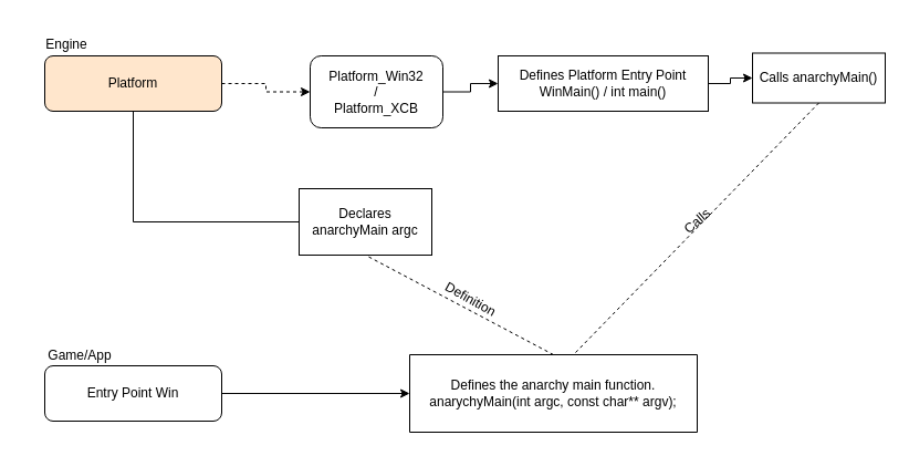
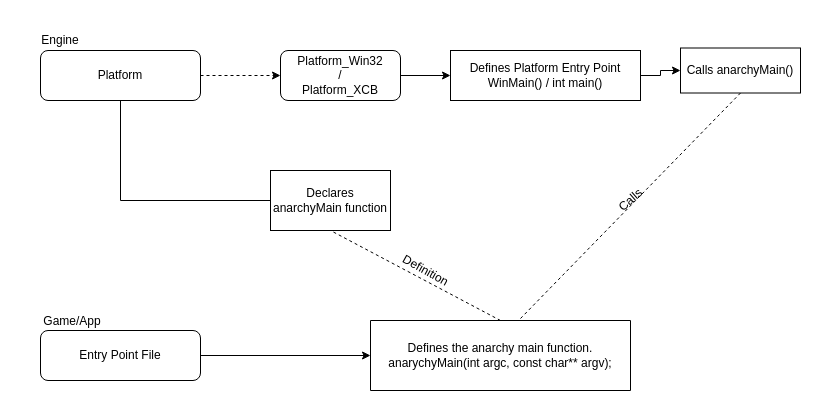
  <mxCell id="0" />
  <mxCell id="1" parent="0" />
  <mxCell id="2" style="edgeStyle=orthogonalEdgeStyle;rounded=0;orthogonalLoop=1;jettySize=auto;html=1;entryX=0;entryY=0.5;entryDx=0;entryDy=0;" edge="1" parent="1" source="3" target="5"><mxGeometry relative="1" as="geometry"><mxPoint x="340" y="355" as="targetPoint" /></mxGeometry></mxCell>
- <mxCell id="3" value="Entry Point Win" style="rounded=1;whiteSpace=wrap;html=1;" vertex="1" parent="1"><mxGeometry x="40" y="330" width="160" height="50" as="geometry" /></mxCell>
+ <mxCell id="3" value="Entry Point File" style="rounded=1;whiteSpace=wrap;html=1;" vertex="1" parent="1"><mxGeometry x="40" y="330" width="160" height="50" as="geometry" /></mxCell>
  <mxCell id="4" value="Game/App" style="text;html=1;strokeColor=none;fillColor=none;align=center;verticalAlign=middle;whiteSpace=wrap;rounded=0;" vertex="1" parent="1"><mxGeometry x="32" y="301" width="80" height="40" as="geometry" /></mxCell>
  <mxCell id="5" value="Defines the anarchy main function.&lt;br&gt;anarychyMain(int argc, const char** argv);" style="shape=parallelogram;perimeter=parallelogramPerimeter;whiteSpace=wrap;html=1;fixedSize=1;size=0;" vertex="1" parent="1"><mxGeometry x="370" y="320" width="260" height="70" as="geometry" /></mxCell>
  <mxCell id="6" value="Engine" style="text;html=1;strokeColor=none;fillColor=none;align=center;verticalAlign=middle;whiteSpace=wrap;rounded=0;" vertex="1" parent="1"><mxGeometry x="20" y="20" width="80" height="40" as="geometry" /></mxCell>
  <mxCell id="7" style="edgeStyle=orthogonalEdgeStyle;rounded=0;orthogonalLoop=1;jettySize=auto;html=1;entryX=0;entryY=0.5;entryDx=0;entryDy=0;endArrow=none;" edge="1" parent="1" source="9" target="10"><mxGeometry relative="1" as="geometry"><Array as="points"><mxPoint x="120" y="200" /></Array></mxGeometry></mxCell>
  <mxCell id="8" style="edgeStyle=orthogonalEdgeStyle;rounded=0;orthogonalLoop=1;jettySize=auto;html=1;dashed=1;" edge="1" parent="1" source="9" target="14"><mxGeometry relative="1" as="geometry"><mxPoint x="280" y="75" as="targetPoint" /></mxGeometry></mxCell>
- <mxCell id="9" value="Platform" style="rounded=1;whiteSpace=wrap;html=1;fillColor=#ffe6cc;" vertex="1" parent="1"><mxGeometry x="40" y="50" width="160" height="50" as="geometry" /></mxCell>
- <mxCell id="10" value="&lt;span&gt;Declares anarchyMain argc&lt;br&gt;&lt;/span&gt;" style="rounded=0;whiteSpace=wrap;html=1;" vertex="1" parent="1"><mxGeometry x="270" y="170" width="120" height="60" as="geometry" /></mxCell>
+ <mxCell id="9" value="Platform" style="rounded=1;whiteSpace=wrap;html=1;" vertex="1" parent="1"><mxGeometry x="40" y="50" width="160" height="50" as="geometry" /></mxCell>
+ <mxCell id="10" value="&lt;span&gt;Declares anarchyMain function&lt;br&gt;&lt;/span&gt;" style="rounded=0;whiteSpace=wrap;html=1;" vertex="1" parent="1"><mxGeometry x="270" y="170" width="120" height="60" as="geometry" /></mxCell>
  <mxCell id="11" value="" style="endArrow=none;dashed=1;html=1;entryX=0.5;entryY=1;entryDx=0;entryDy=0;exitX=0.5;exitY=0;exitDx=0;exitDy=0;" edge="1" parent="1" source="5" target="10"><mxGeometry width="50" height="50" relative="1" as="geometry"><mxPoint x="310" y="440" as="sourcePoint" /><mxPoint x="360" y="390" as="targetPoint" /></mxGeometry></mxCell>
  <mxCell id="12" value="Definition" style="text;html=1;align=center;verticalAlign=middle;resizable=0;points=[];autosize=1;rotation=29;" vertex="1" parent="1"><mxGeometry x="390" y="260" width="70" height="20" as="geometry" /></mxCell>
  <mxCell id="13" style="edgeStyle=orthogonalEdgeStyle;rounded=0;orthogonalLoop=1;jettySize=auto;html=1;" edge="1" parent="1" source="14" target="16"><mxGeometry relative="1" as="geometry"><mxPoint x="490" y="75" as="targetPoint" /></mxGeometry></mxCell>
- <mxCell id="14" value="Platform_Win32&lt;br&gt;/&lt;br&gt;Platform_XCB" style="rounded=1;whiteSpace=wrap;html=1;" vertex="1" parent="1"><mxGeometry x="280" y="50" width="120" height="65" as="geometry" /></mxCell>
+ <mxCell id="14" value="Platform_Win32&lt;br&gt;/&lt;br&gt;Platform_XCB" style="rounded=1;whiteSpace=wrap;html=1;" vertex="1" parent="1"><mxGeometry x="280" y="50" width="120" height="50" as="geometry" /></mxCell>
  <mxCell id="15" style="edgeStyle=orthogonalEdgeStyle;rounded=0;orthogonalLoop=1;jettySize=auto;html=1;" edge="1" parent="1" source="16" target="17"><mxGeometry relative="1" as="geometry"><mxPoint x="690" y="75" as="targetPoint" /></mxGeometry></mxCell>
  <mxCell id="16" value="Defines Platform Entry Point&lt;br&gt;WinMain() / int main()" style="rounded=0;whiteSpace=wrap;html=1;" vertex="1" parent="1"><mxGeometry x="450" y="50" width="190" height="50" as="geometry" /></mxCell>
  <mxCell id="17" value="Calls anarchyMain()" style="rounded=0;whiteSpace=wrap;html=1;" vertex="1" parent="1"><mxGeometry x="680" y="47.5" width="120" height="45" as="geometry" /></mxCell>
  <mxCell id="18" value="" style="endArrow=none;dashed=1;html=1;entryX=0.5;entryY=1;entryDx=0;entryDy=0;" edge="1" parent="1" target="17"><mxGeometry width="50" height="50" relative="1" as="geometry"><mxPoint x="520" y="318" as="sourcePoint" /><mxPoint x="660" y="230" as="targetPoint" /></mxGeometry></mxCell>
  <mxCell id="19" value="Calls" style="text;html=1;align=center;verticalAlign=middle;resizable=0;points=[];autosize=1;rotation=-41;" vertex="1" parent="1"><mxGeometry x="610" y="190" width="40" height="20" as="geometry" /></mxCell>
